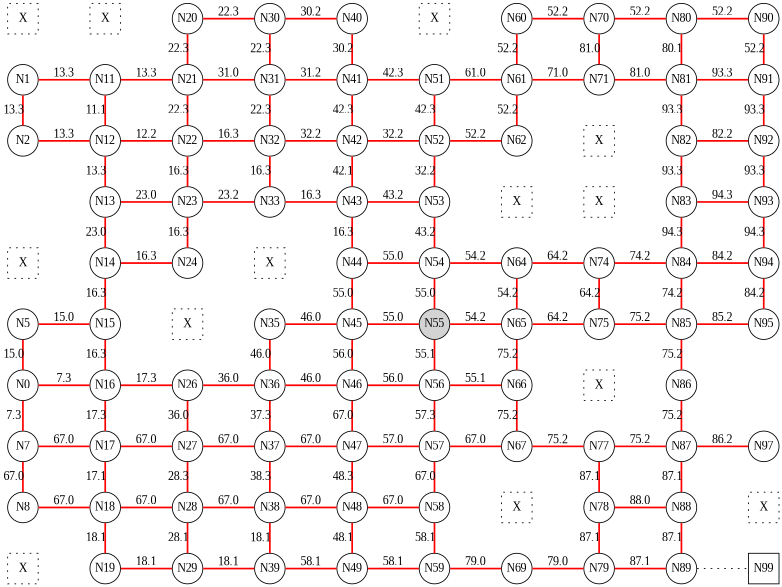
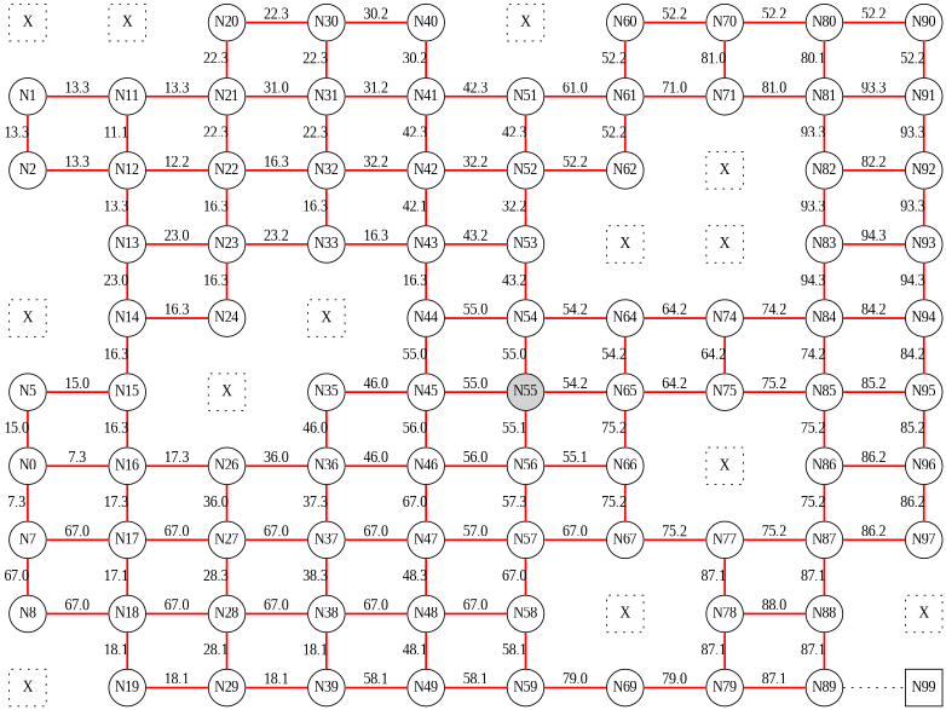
  digraph {
    fontname="Liberation Serif"
    rankdir=LR
    node [fixedsize=true fontname="Liberation Serif" shape=circle]
    edge [dir=none fontname="Liberation Serif" style=bold color=red]
    n1 [label=X shape=square style=dotted]
    N1
    N2
    n4 [label=X shape=square style=dotted]
    N5
    n6 [label=N0]
    N7
    N8
    n9 [label=X shape=square style=dotted]
    n10 [label=X shape=square style=dotted]
    N11
    N12
    N13
    N14
    N15
    N16
    N17
    N18
    N19
    N20
    N21
    N22
    N23
    N24
    n25 [label=X shape=square style=dotted]
    N26
    N27
    N28
    N29
    N30
    N31
    N32
    N33
    n34 [label=X shape=square style=dotted]
    N35
    N36
    N37
    N38
    N39
    N40
    N41
    N42
    N43
    N44
    N45
    N46
    N47
    N48
    N49
    n50 [label=X shape=square style=dotted]
    N51
    N52
    N53
    N54
    N55 [style=filled]
    N56
    N57
    N58
    N59
    N60
    N61
    N62
    n63 [label=X shape=square style=dotted]
    N64
    N65
    N66
    N67
    n68 [label=X shape=square style=dotted]
    N69
    N70
    N71
    n72 [label=X shape=square style=dotted]
    n73 [label=X shape=square style=dotted]
    N74
    N75
    n76 [label=X shape=square style=dotted]
    N77
    N78
    N79
    N80
    N81
    N82
    N83
    N84
    N85
    N86
    N87
    N88
    N89
    N90
    N91
    N92
    N93
    N94
    N95
+   N96
    N97
    n98 [label=X shape=square style=dotted]
    N99 [shape=square]
    subgraph sub_1 {
      rank=same
      n1
      N1
      N2
      n4
      N5
      n6
      N7
      N8
      n9
    }
    subgraph sub_2 {
      rank=same
      n10
      N11
      N12
      N13
      N14
      N15
      N16
      N17
      N18
      N19
    }
    subgraph sub_3 {
      rank=same
      N20
      N21
      N22
      N23
      N24
      n25
      N26
      N27
      N28
      N29
    }
    subgraph sub_4 {
      rank=same
      N30
      N31
      N32
      N33
      n34
      N35
      N36
      N37
      N38
      N39
    }
    subgraph sub_5 {
      rank=same
      N40
      N41
      N42
      N43
      N44
      N45
      N46
      N47
      N48
      N49
    }
    subgraph sub_6 {
      rank=same
      n50
      N51
      N52
      N53
      N54
      N55
      N56
      N57
      N58
      N59
    }
    subgraph sub_7 {
      rank=same
      N60
      N61
      N62
      n63
      N64
      N65
      N66
      N67
      n68
      N69
    }
    subgraph sub_8 {
      rank=same
      N70
      N71
      n72
      n73
      N74
      N75
      n76
      N77
      N78
      N79
    }
    subgraph sub_9 {
      rank=same
      N80
      N81
      N82
      N83
      N84
      N85
      N86
      N87
      N88
      N89
    }
    subgraph sub_10 {
      rank=same
      N90
      N91
      N92
      N93
      N94
      N95
+     N96
      N97
      n98
      N99
    }
    n1 -> N1 [label=" " style=invis color=""]
    n1 -> n10 [label=" " style=invis color=""]
    N1 -> N2 [label=13.3]
    N1 -> N11 [label=13.3]
    N2 -> N12 [label=13.3]
    n4 -> N5 [label=" " style=invis color=""]
    n4 -> N14 [label=" " style=invis color=""]
    N5 -> n6 [label=15.0]
    N5 -> N15 [label=15.0]
    n6 -> N7 [label=7.3]
    n6 -> N16 [label=7.3]
    N7 -> N8 [label=67.0]
    N7 -> N17 [label=67.0]
    N8 -> n9 [label=" " style=invis color=""]
    N8 -> N18 [label=67.0]
    n9 -> N19 [label=" " style=invis color=""]
    n10 -> N11 [label=" " style=invis color=""]
    n10 -> N20 [label=" " style=invis color=""]
    N11 -> N12 [label=11.1]
    N11 -> N21 [label=13.3]
    N12 -> N13 [label=13.3]
    N12 -> N22 [label=12.2]
    N13 -> N14 [label=23.0]
    N13 -> N23 [label=23.0]
    N14 -> N15 [label=16.3]
    N14 -> N24 [label=16.3]
    N15 -> N16 [label=16.3]
    N15 -> n25 [label=" " style=invis color=""]
    N16 -> N17 [label=17.3]
    N16 -> N26 [label=17.3]
    N17 -> N18 [label=17.1]
    N17 -> N27 [label=67.0]
    N18 -> N19 [label=18.1]
    N18 -> N28 [label=67.0]
    N19 -> N29 [label=18.1]
    N20 -> N21 [label=22.3]
    N20 -> N30 [label=22.3]
    N21 -> N22 [label=22.3]
    N21 -> N31 [label=31.0]
    N22 -> N23 [label=16.3]
    N22 -> N32 [label=16.3]
    N23 -> N24 [label=16.3]
    N23 -> N33 [label=23.2]
    N24 -> n25 [label=" " style=invis color=""]
    N24 -> n34 [label=" " style=invis color=""]
    n25 -> N26 [label=" " style=invis color=""]
    n25 -> N35 [label=" " style=invis color=""]
    N26 -> N27 [label=36.0]
    N26 -> N36 [label=36.0]
    N27 -> N28 [label=28.3]
    N27 -> N37 [label=67.0]
    N28 -> N29 [label=28.1]
    N28 -> N38 [label=67.0]
    N29 -> N39 [label=18.1]
    N30 -> N31 [label=22.3]
    N30 -> N40 [label=30.2]
    N31 -> N32 [label=22.3]
    N31 -> N41 [label=31.2]
    N32 -> N33 [label=16.3]
    N32 -> N42 [label=32.2]
    N33 -> n34 [label=" " style=invis color=""]
    N33 -> N43 [label=16.3]
    n34 -> N35 [label=" " style=invis color=""]
    n34 -> N44 [label=" " style=invis color=""]
    N35 -> N36 [label=46.0]
    N35 -> N45 [label=46.0]
    N36 -> N37 [label=37.3]
    N36 -> N46 [label=46.0]
    N37 -> N38 [label=38.3]
    N37 -> N47 [label=67.0]
    N38 -> N39 [label=18.1]
    N38 -> N48 [label=67.0]
    N39 -> N49 [label=58.1]
    N40 -> N41 [label=30.2]
    N40 -> n50 [label=" " style=invis color=""]
    N41 -> N42 [label=42.3]
    N41 -> N51 [label=42.3]
    N42 -> N43 [label=42.1]
    N42 -> N52 [label=32.2]
    N43 -> N44 [label=16.3]
    N43 -> N53 [label=43.2]
    N44 -> N45 [label=55.0]
    N44 -> N54 [label=55.0]
    N45 -> N46 [label=56.0]
    N45 -> N55 [label=55.0]
    N46 -> N47 [label=67.0]
    N46 -> N56 [label=56.0]
    N47 -> N48 [label=48.3]
    N47 -> N57 [label=57.0]
    N48 -> N49 [label=48.1]
    N48 -> N58 [label=67.0]
    N49 -> N59 [label=58.1]
    n50 -> N51 [label=" " style=invis color=""]
    n50 -> N60 [label=" " style=invis color=""]
    N51 -> N52 [label=42.3]
    N51 -> N61 [label=61.0]
    N52 -> N53 [label=32.2]
    N52 -> N62 [label=52.2]
    N53 -> N54 [label=43.2]
    N53 -> n63 [label=" " style=invis color=""]
    N54 -> N55 [label=55.0]
    N54 -> N64 [label=54.2]
    N55 -> N56 [label=55.1]
    N55 -> N65 [label=54.2]
    N56 -> N57 [label=57.3]
    N56 -> N66 [label=55.1]
    N57 -> N58 [label=67.0]
    N57 -> N67 [label=67.0]
    N58 -> N59 [label=58.1]
    N58 -> n68 [label=" " style=invis color=""]
    N59 -> N69 [label=79.0]
    N60 -> N61 [label=52.2]
    N60 -> N70 [label=52.2]
    N61 -> N62 [label=52.2]
    N61 -> N71 [label=71.0]
    N62 -> n63 [label=" " style=invis color=""]
    N62 -> n72 [label=" " style=invis color=""]
    n63 -> N64 [label=" " style=invis color=""]
    n63 -> n73 [label=" " style=invis color=""]
    N64 -> N65 [label=54.2]
    N64 -> N74 [label=64.2]
    N65 -> N66 [label=75.2]
    N65 -> N75 [label=64.2]
    N66 -> N67 [label=75.2]
    N66 -> n76 [label=" " style=invis color=""]
    N67 -> n68 [label=" " style=invis color=""]
    N67 -> N77 [label=75.2]
    n68 -> N69 [label=" " style=invis color=""]
    n68 -> N78 [label=" " style=invis color=""]
    N69 -> N79 [label=79.0]
    N70 -> N71 [label=81.0]
    N70 -> N80 [label=52.2]
    N71 -> n72 [label=" " style=invis color=""]
    N71 -> N81 [label=81.0]
    n72 -> n73 [label=" " style=invis color=""]
    n72 -> N82 [label=" " style=invis color=""]
    n73 -> N74 [label=" " style=invis color=""]
    n73 -> N83 [label=" " style=invis color=""]
    N74 -> N75 [label=64.2]
    N74 -> N84 [label=74.2]
    N75 -> n76 [label=" " style=invis color=""]
    N75 -> N85 [label=75.2]
    n76 -> N77 [label=" " style=invis color=""]
    n76 -> N86 [label=" " style=invis color=""]
    N77 -> N78 [label=87.1]
    N77 -> N87 [label=75.2]
    N78 -> N79 [label=87.1]
    N78 -> N88 [label=88.0]
    N79 -> N89 [label=87.1]
    N80 -> N81 [label=80.1]
    N80 -> N90 [label=52.2]
    N81 -> N82 [label=93.3]
    N81 -> N91 [label=93.3]
    N82 -> N83 [label=93.3]
    N82 -> N92 [label=82.2]
    N83 -> N84 [label=94.3]
    N83 -> N93 [label=94.3]
    N84 -> N85 [label=74.2]
    N84 -> N94 [label=84.2]
    N85 -> N86 [label=75.2]
    N85 -> N95 [label=85.2]
    N86 -> N87 [label=75.2]
+   N86 -> N96 [label=86.2]
    N87 -> N88 [label=87.1]
    N87 -> N97 [label=86.2]
    N88 -> N89 [label=87.1]
    N88 -> n98 [label=" " style=invis color=""]
    N89 -> N99 [style=dotted color=""]
    N90 -> N91 [label=52.2]
    N91 -> N92 [label=93.3]
    N92 -> N93 [label=93.3]
    N93 -> N94 [label=94.3]
    N94 -> N95 [label=84.2]
+   N95 -> N96 [label=85.2]
+   N96 -> N97 [label=86.2]
    N97 -> n98 [label=" " style=invis color=""]
    n98 -> N99 [label=" " style=invis color=""]
  }
